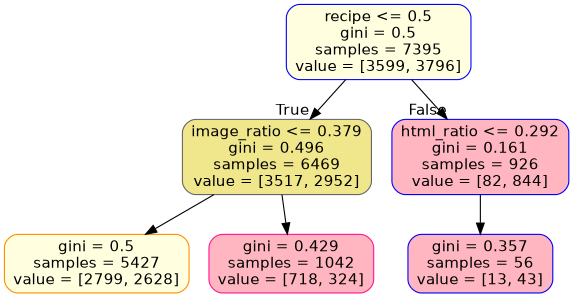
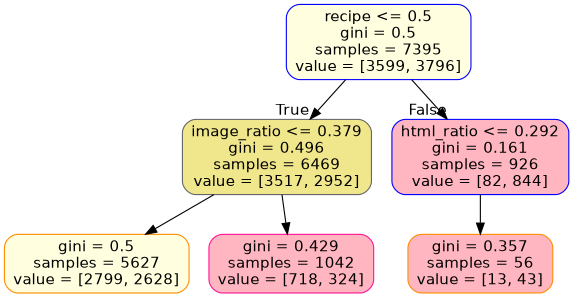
  digraph {
    node [color=blue fillcolor=lightpink fontname=helvetica shape=box style="filled, rounded"]
    edge [fontname=helvetica]
    n1 [fillcolor=lightyellow label="recipe <= 0.5\ngini = 0.5\nsamples = 7395\nvalue = [3599, 3796]"]
    n2 [color=gray40 fillcolor=khaki label="image_ratio <= 0.379\ngini = 0.496\nsamples = 6469\nvalue = [3517, 2952]"]
    n3 [label="html_ratio <= 0.292\ngini = 0.161\nsamples = 926\nvalue = [82, 844]"]
-   n4 [color=darkorange fillcolor=lightyellow label="gini = 0.5\nsamples = 5427\nvalue = [2799, 2628]"]
+   n4 [color=darkorange fillcolor=lightyellow label="gini = 0.5\nsamples = 5627\nvalue = [2799, 2628]"]
    n5 [color=deeppink label="gini = 0.429\nsamples = 1042\nvalue = [718, 324]"]
-   n6 [label="gini = 0.357\nsamples = 56\nvalue = [13, 43]"]
+   n6 [color=darkorange label="gini = 0.357\nsamples = 56\nvalue = [13, 43]"]
    n1 -> n2 [headlabel=True labelangle=45 labeldistance=2.5]
    n1 -> n3 [headlabel=False labelangle=-45 labeldistance=2.5]
    n2 -> n4
    n2 -> n5
    n3 -> n6
  }
